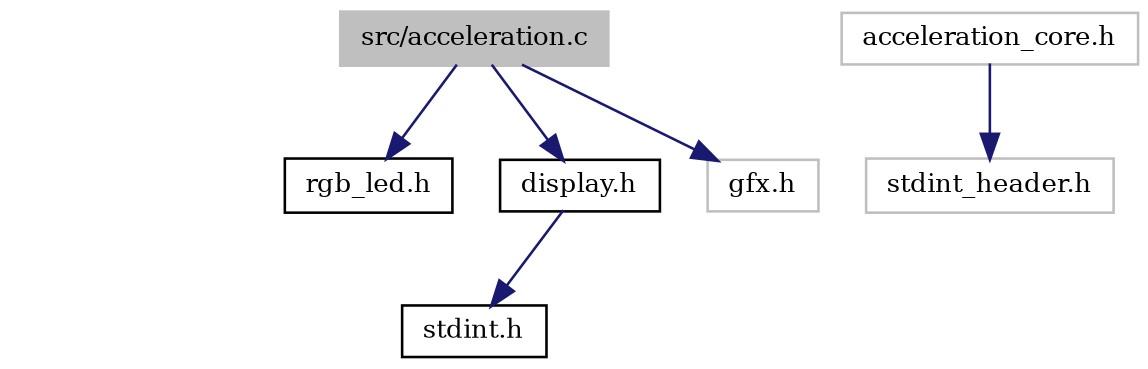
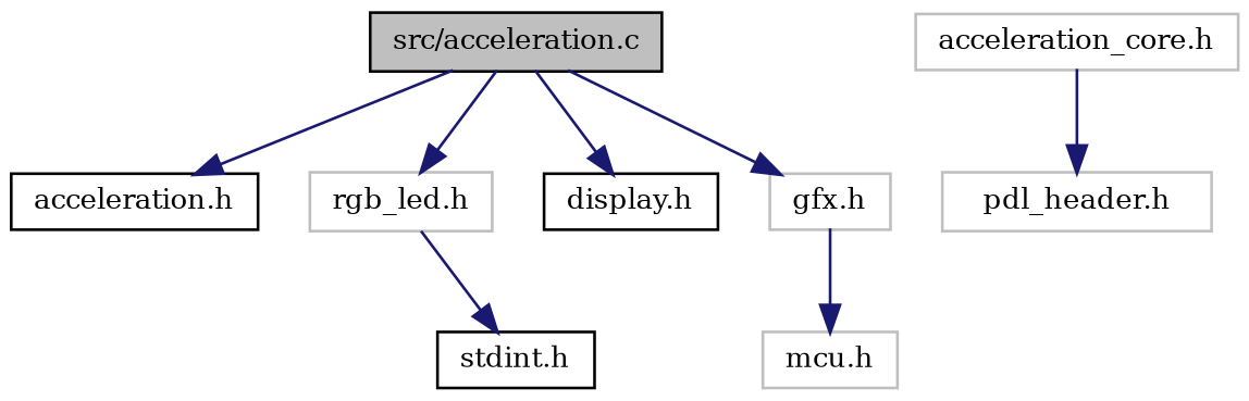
  digraph {
    fontname="DejaVu Serif"
    node [color=black fillcolor=white fontname="DejaVu Serif" fontsize=10 shape=record style=filled]
    edge [color=midnightblue fontname="DejaVu Serif" fontsize=10 labelfontname=Helvetica labelfontsize=10 style=solid]
-   n1 [color=grey75 fillcolor=grey75 fontcolor=black height=0.2 label="src/acceleration.c" width=0.4]
-   n3 [height=0.2 label="rgb_led.h" width=0.4]
+   n1 [fillcolor=grey75 fontcolor=black height=0.2 label="src/acceleration.c" width=0.4]
+   n2 [height=0.2 label="acceleration.h" width=0.4]
+   n3 [color=grey75 height=0.2 label="rgb_led.h" width=0.4]
    n4 [height=0.2 label="display.h" width=0.4]
    n5 [color=grey75 height=0.2 label="gfx.h" width=0.4]
    n6 [height=0.2 label="stdint.h" width=0.4]
+   n7 [color=grey75 height=0.2 label="mcu.h" width=0.4]
    n8 [color=grey75 height=0.2 label="acceleration_core.h" width=0.4]
-   n9 [color=grey75 height=0.2 label="stdint_header.h" width=0.4]
+   n9 [color=grey75 height=0.2 label="pdl_header.h" width=0.4]
+   n1 -> n2
    n1 -> n3
    n1 -> n4
    n1 -> n5
-   n4 -> n6
+   n3 -> n6
+   n5 -> n7
    n8 -> n9
  }
